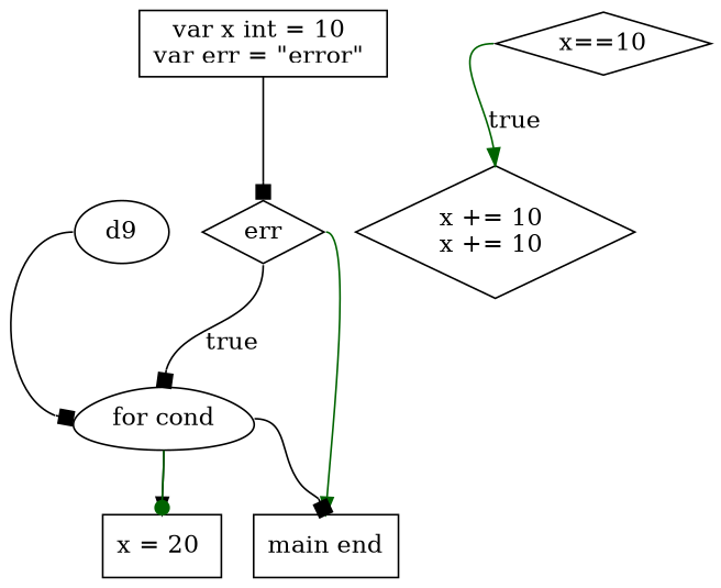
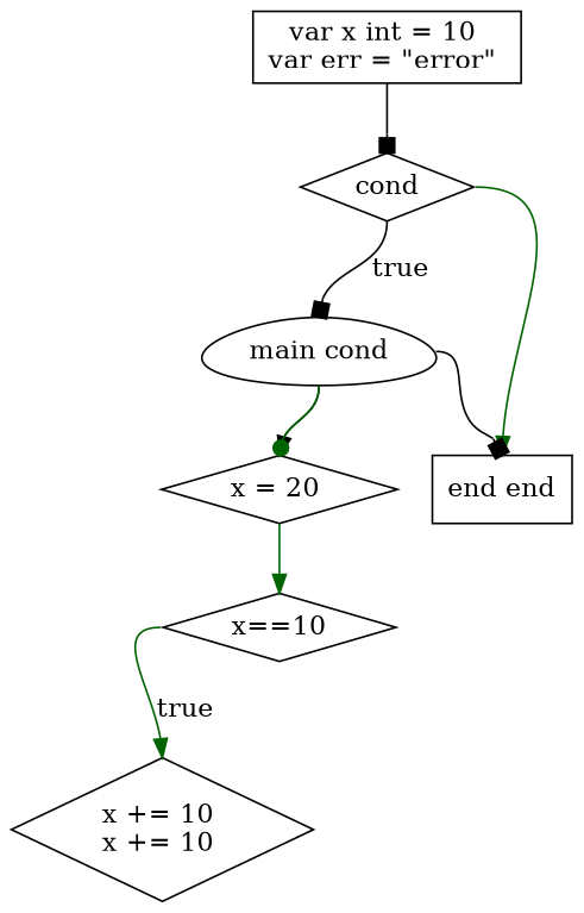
  digraph {
    node [shape=box]
    edge [arrowhead=box color=black headport=n tailport=s]
    n1 [label="var x int = 10 \nvar err = \"error\" \n"]
-   n2 [label=err shape=diamond]
-   n3 [label="for cond" shape=egg]
-   n4 [label="main end"]
-   n5 [label="x = 20 \n"]
+   n2 [label=cond shape=diamond]
+   n3 [label="main cond" shape=egg]
+   n4 [label="end end"]
+   n5 [label="x = 20 \n" shape=diamond]
    n6 [label="x==10" shape=diamond]
    n7 [label="x += 10 \nx += 10 \n" shape=diamond]
-   d9 [shape=""]
    n1 -> n2
    n2 -> n3 [label=true]
    n2 -> n4 [arrowhead=normal color=darkgreen tailport=e]
    n3 -> n4 [tailport=e]
    n3 -> n5 [arrowhead=normal]
    n3 -> n5 [arrowhead=dot color=darkgreen]
+   n5 -> n6 [arrowhead=normal color=darkgreen]
    n6 -> n7 [arrowhead=normal color=darkgreen label=true tailport=w]
-   d9 -> n3 [headport=w tailport=w]
  }
